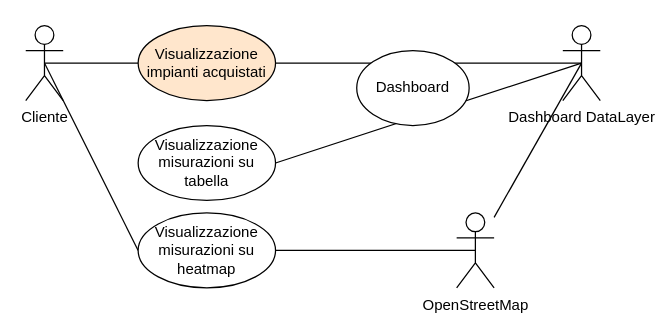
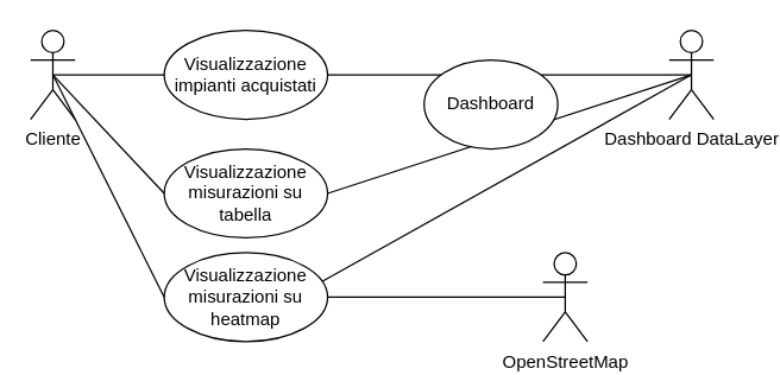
  <mxCell id="0" />
  <mxCell id="1" parent="0" />
  <mxCell id="2" style="edgeStyle=none;rounded=0;orthogonalLoop=1;jettySize=auto;html=1;exitX=0;exitY=0.5;exitDx=0;exitDy=0;entryX=0.5;entryY=0.5;entryDx=0;entryDy=0;entryPerimeter=0;endArrow=none;endFill=0;endSize=10;strokeColor=#000000;" parent="1" source="3" target="7" edge="1"><mxGeometry relative="1" as="geometry" /></mxCell>
- <mxCell id="3" value="Visualizzazione impianti acquistati" style="ellipse;whiteSpace=wrap;html=1;strokeColor=#000000;fillColor=#ffe6cc;" parent="1" vertex="1"><mxGeometry x="110" y="20" width="110" height="60" as="geometry" /></mxCell>
+ <mxCell id="3" value="Visualizzazione impianti acquistati" style="ellipse;whiteSpace=wrap;html=1;strokeColor=#000000;" parent="1" vertex="1"><mxGeometry x="110" y="20" width="110" height="60" as="geometry" /></mxCell>
+ <mxCell id="4" style="edgeStyle=none;rounded=0;orthogonalLoop=1;jettySize=auto;html=1;exitX=0;exitY=0.5;exitDx=0;exitDy=0;endArrow=none;endFill=0;endSize=10;entryX=0.5;entryY=0.5;entryDx=0;entryDy=0;entryPerimeter=0;strokeColor=#000000;" parent="1" source="5" target="7" edge="1"><mxGeometry relative="1" as="geometry"><mxPoint x="60" y="100" as="targetPoint" /></mxGeometry></mxCell>
  <mxCell id="5" value="Visualizzazione misurazioni su tabella" style="ellipse;whiteSpace=wrap;html=1;strokeColor=#000000;" parent="1" vertex="1"><mxGeometry x="110" y="100" width="110" height="60" as="geometry" /></mxCell>
  <mxCell id="6" style="edgeStyle=none;rounded=0;orthogonalLoop=1;jettySize=auto;html=1;entryX=0;entryY=0.5;entryDx=0;entryDy=0;endArrow=none;endFill=0;endSize=10;exitX=0.5;exitY=0.5;exitDx=0;exitDy=0;exitPerimeter=0;strokeColor=#000000;" parent="1" source="7" target="13" edge="1"><mxGeometry relative="1" as="geometry"><mxPoint x="60" y="70" as="sourcePoint" /></mxGeometry></mxCell>
  <mxCell id="7" value="Cliente" style="shape=umlActor;verticalLabelPosition=bottom;verticalAlign=top;html=1;outlineConnect=0;perimeterSpacing=14;strokeColor=#000000;" parent="1" vertex="1"><mxGeometry x="20" y="20" width="30" height="60" as="geometry" /></mxCell>
  <mxCell id="8" style="edgeStyle=none;rounded=0;orthogonalLoop=1;jettySize=auto;html=1;exitX=0.5;exitY=0.5;exitDx=0;exitDy=0;exitPerimeter=0;entryX=1;entryY=0.5;entryDx=0;entryDy=0;endArrow=none;endFill=0;endSize=10;strokeColor=#000000;" parent="1" source="11" target="3" edge="1"><mxGeometry relative="1" as="geometry"><mxPoint x="360" y="34" as="targetPoint" /></mxGeometry></mxCell>
  <mxCell id="9" style="edgeStyle=none;rounded=0;orthogonalLoop=1;jettySize=auto;html=1;exitX=0.5;exitY=0.5;exitDx=0;exitDy=0;exitPerimeter=0;entryX=1;entryY=0.5;entryDx=0;entryDy=0;endArrow=none;endFill=0;endSize=10;strokeColor=#000000;" parent="1" source="11" target="5" edge="1"><mxGeometry relative="1" as="geometry"><mxPoint x="360" y="170" as="targetPoint" /></mxGeometry></mxCell>
- <mxCell id="10" style="rounded=0;orthogonalLoop=1;jettySize=auto;html=1;exitX=0.5;exitY=0.5;exitDx=0;exitDy=0;exitPerimeter=0;strokeColor=#000000;endArrow=none;endFill=0;" parent="1" source="11" target="15" edge="1"><mxGeometry relative="1" as="geometry" /></mxCell>
+ <mxCell id="10" style="rounded=0;orthogonalLoop=1;jettySize=auto;html=1;exitX=0.5;exitY=0.5;exitDx=0;exitDy=0;exitPerimeter=0;entryX=0.969;entryY=0.32;entryDx=0;entryDy=0;strokeColor=#000000;endArrow=none;endFill=0;entryPerimeter=0;" parent="1" source="11" target="13" edge="1"><mxGeometry relative="1" as="geometry" /></mxCell>
  <mxCell id="11" value="Dashboard DataLayer" style="shape=umlActor;verticalLabelPosition=bottom;verticalAlign=top;html=1;outlineConnect=0;strokeColor=#000000;" parent="1" vertex="1"><mxGeometry x="450" y="20" width="30" height="60" as="geometry" /></mxCell>
  <mxCell id="12" value="Dashboard" style="ellipse;whiteSpace=wrap;html=1;strokeColor=#000000;" parent="1" vertex="1"><mxGeometry x="285" y="40" width="90" height="60" as="geometry" /></mxCell>
  <mxCell id="13" value="Visualizzazione misurazioni su heatmap" style="ellipse;whiteSpace=wrap;html=1;strokeColor=#000000;" parent="1" vertex="1"><mxGeometry x="110" y="170" width="110" height="60" as="geometry" /></mxCell>
  <mxCell id="14" style="edgeStyle=none;rounded=0;orthogonalLoop=1;jettySize=auto;html=1;exitX=0.5;exitY=0.5;exitDx=0;exitDy=0;exitPerimeter=0;entryX=1;entryY=0.5;entryDx=0;entryDy=0;endArrow=none;endFill=0;endSize=10;strokeColor=#000000;" parent="1" source="15" target="13" edge="1"><mxGeometry relative="1" as="geometry"><mxPoint x="350" y="240" as="targetPoint" /></mxGeometry></mxCell>
  <mxCell id="15" value="OpenStreetMap" style="shape=umlActor;verticalLabelPosition=bottom;verticalAlign=top;html=1;outlineConnect=0;strokeColor=#000000;" parent="1" vertex="1"><mxGeometry x="365" y="170" width="30" height="60" as="geometry" /></mxCell>
